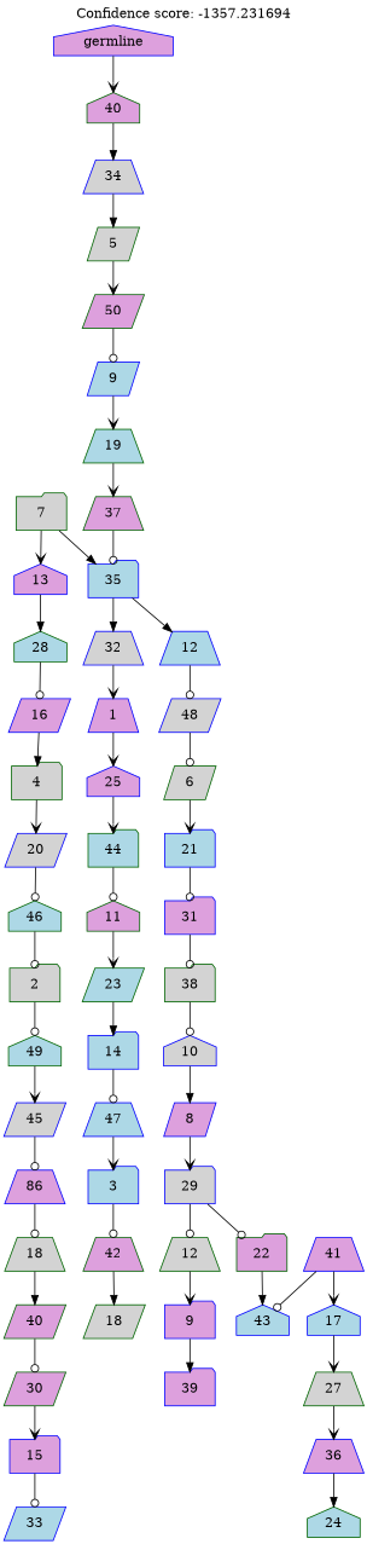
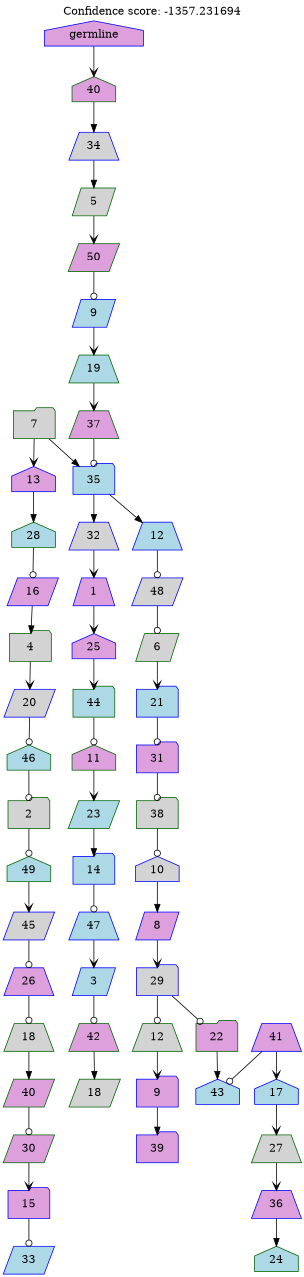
  digraph {
    label="Confidence score: -1357.231694"
    labelloc=t
    node [color=blue fillcolor=plum shape=parallelogram style=filled]
    edge [arrowhead=odot]
    n1 [label=15 shape=folder]
    n2 [fillcolor=lightblue label=33]
    n3 [color=darkgreen label=30]
    n4 [color=darkgreen label=40]
    n5 [color=darkgreen fillcolor=lightgrey label=18 shape=trapezium]
-   n6 [label=86 shape=trapezium]
+   n6 [label=26 shape=trapezium]
    n7 [fillcolor=lightgrey label=45]
    n8 [color=darkgreen fillcolor=lightblue label=49 shape=house]
    n9 [color=darkgreen fillcolor=lightgrey label=2 shape=folder]
    n10 [color=darkgreen fillcolor=lightblue label=46 shape=house]
    n11 [fillcolor=lightgrey label=20]
    n12 [color=darkgreen fillcolor=lightgrey label=4 shape=folder]
    n13 [label=16]
    n14 [color=darkgreen fillcolor=lightblue label=28 shape=house]
    n15 [label=13 shape=house]
    n16 [color=darkgreen fillcolor=lightgrey label=7 shape=folder]
    n17 [fillcolor=lightblue label=35 shape=folder]
    n18 [color=darkgreen label=42 shape=trapezium]
    n19 [color=darkgreen fillcolor=lightgrey label=18]
-   n20 [fillcolor=lightblue label=3 shape=folder]
+   n20 [fillcolor=lightblue label=3]
    n21 [fillcolor=lightblue label=47 shape=trapezium]
    n22 [fillcolor=lightblue label=14 shape=folder]
    n23 [color=darkgreen fillcolor=lightblue label=23]
    n24 [color=darkgreen label=11 shape=house]
    n25 [color=darkgreen fillcolor=lightblue label=44 shape=folder]
    n26 [label=25 shape=house]
    n27 [label=1 shape=trapezium]
    n28 [fillcolor=lightgrey label=32 shape=trapezium]
    n29 [label=9 shape=folder]
    n30 [label=39 shape=folder]
    n31 [color=darkgreen fillcolor=lightgrey label=12 shape=trapezium]
    n32 [label=36 shape=trapezium]
    n33 [color=darkgreen fillcolor=lightblue label=24 shape=house]
    n34 [color=darkgreen fillcolor=lightgrey label=27 shape=trapezium]
    n35 [fillcolor=lightblue label=17 shape=house]
    n36 [label=41 shape=trapezium]
    n37 [fillcolor=lightblue label=43 shape=house]
    n38 [color=darkgreen label=22 shape=folder]
    n39 [fillcolor=lightgrey label=29 shape=folder]
    n40 [label=8]
    n41 [fillcolor=lightgrey label=10 shape=house]
    n42 [color=darkgreen fillcolor=lightgrey label=38 shape=folder]
    n43 [label=31 shape=folder]
    n44 [fillcolor=lightblue label=21 shape=folder]
    n45 [color=darkgreen fillcolor=lightgrey label=6]
    n46 [fillcolor=lightgrey label=48]
    n47 [fillcolor=lightblue label=12 shape=trapezium]
    n48 [color=darkgreen label=37 shape=trapezium]
    n49 [color=darkgreen fillcolor=lightblue label=19 shape=trapezium]
    n50 [fillcolor=lightblue label=9]
    n51 [color=darkgreen label=50]
    n52 [color=darkgreen fillcolor=lightgrey label=5]
    n53 [fillcolor=lightgrey label=34 shape=trapezium]
    n54 [color=darkgreen label=40 shape=house]
    n55 [label=germline shape=house]
    n1 -> n2
    n3 -> n1 [arrowhead=vee]
    n4 -> n3
    n5 -> n4 [arrowhead=normal]
    n6 -> n5
    n7 -> n6
    n8 -> n7 [arrowhead=vee]
    n9 -> n8
    n10 -> n9
    n11 -> n10
    n12 -> n11 [arrowhead=vee]
    n13 -> n12 [arrowhead=normal]
    n14 -> n13
    n15 -> n14 [arrowhead=normal]
    n16 -> n15 [arrowhead=vee]
    n16 -> n17 [arrowhead=normal]
    n17 -> n28 [arrowhead=normal]
    n17 -> n47 [arrowhead=normal]
    n18 -> n19 [arrowhead=normal]
    n20 -> n18
    n21 -> n20 [arrowhead=vee]
    n22 -> n21
    n23 -> n22 [arrowhead=normal]
    n24 -> n23 [arrowhead=vee]
    n25 -> n24
    n26 -> n25 [arrowhead=vee]
    n27 -> n26 [arrowhead=vee]
    n28 -> n27 [arrowhead=vee]
    n29 -> n30 [arrowhead=normal]
    n31 -> n29 [arrowhead=vee]
    n32 -> n33 [arrowhead=normal]
    n34 -> n32 [arrowhead=vee]
    n35 -> n34 [arrowhead=vee]
    n36 -> n35 [arrowhead=vee]
    n36 -> n37
    n38 -> n37 [arrowhead=normal]
    n39 -> n31
    n39 -> n38
    n40 -> n39 [arrowhead=vee]
    n41 -> n40 [arrowhead=normal]
    n42 -> n41
    n43 -> n42
    n44 -> n43
    n45 -> n44 [arrowhead=vee]
    n46 -> n45
    n47 -> n46
    n48 -> n17
    n49 -> n48 [arrowhead=vee]
    n50 -> n49 [arrowhead=vee]
    n51 -> n50
    n52 -> n51 [arrowhead=vee]
    n53 -> n52 [arrowhead=normal]
    n54 -> n53 [arrowhead=normal]
    n55 -> n54 [arrowhead=vee]
  }
